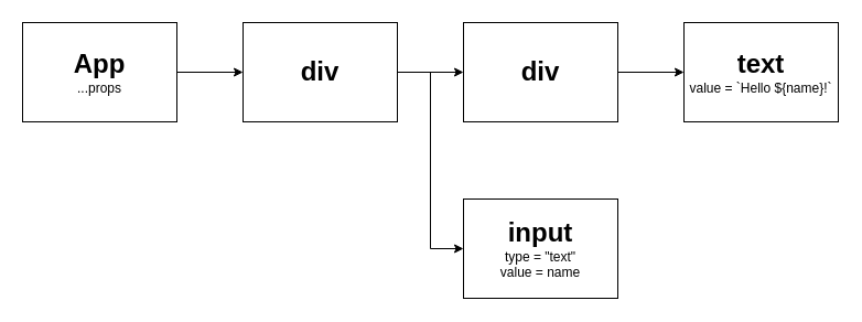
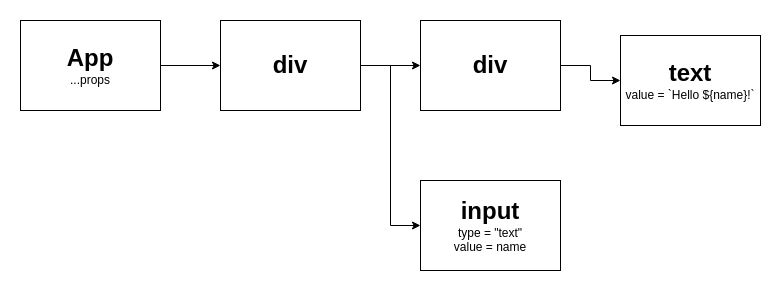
  <mxCell id="0" />
  <mxCell id="1" parent="0" />
  <mxCell id="2" style="edgeStyle=orthogonalEdgeStyle;rounded=0;orthogonalLoop=1;jettySize=auto;html=1;exitX=1;exitY=0.5;exitDx=0;exitDy=0;entryX=0;entryY=0.5;entryDx=0;entryDy=0;" edge="1" parent="1" source="3" target="6"><mxGeometry relative="1" as="geometry" /></mxCell>
  <mxCell id="3" value="&lt;font style=&quot;font-size: 24px&quot;&gt;&lt;b&gt;App&lt;/b&gt;&lt;/font&gt;&lt;br&gt;...props" style="rounded=0;whiteSpace=wrap;html=1;" vertex="1" parent="1"><mxGeometry x="20" y="20" width="140" height="90" as="geometry" /></mxCell>
  <mxCell id="4" style="edgeStyle=orthogonalEdgeStyle;rounded=0;orthogonalLoop=1;jettySize=auto;html=1;exitX=1;exitY=0.5;exitDx=0;exitDy=0;entryX=0;entryY=0.5;entryDx=0;entryDy=0;" edge="1" parent="1" source="6" target="8"><mxGeometry relative="1" as="geometry" /></mxCell>
  <mxCell id="5" style="edgeStyle=orthogonalEdgeStyle;rounded=0;orthogonalLoop=1;jettySize=auto;html=1;exitX=1;exitY=0.5;exitDx=0;exitDy=0;entryX=0;entryY=0.5;entryDx=0;entryDy=0;" edge="1" parent="1" source="6" target="10"><mxGeometry relative="1" as="geometry" /></mxCell>
  <mxCell id="6" value="&lt;font style=&quot;font-size: 24px&quot;&gt;&lt;b&gt;div&lt;/b&gt;&lt;/font&gt;" style="rounded=0;whiteSpace=wrap;html=1;" vertex="1" parent="1"><mxGeometry x="220" y="20" width="140" height="90" as="geometry" /></mxCell>
  <mxCell id="7" style="edgeStyle=orthogonalEdgeStyle;rounded=0;orthogonalLoop=1;jettySize=auto;html=1;exitX=1;exitY=0.5;exitDx=0;exitDy=0;entryX=0;entryY=0.5;entryDx=0;entryDy=0;" edge="1" parent="1" source="8" target="9"><mxGeometry relative="1" as="geometry" /></mxCell>
  <mxCell id="8" value="&lt;font style=&quot;font-size: 24px&quot;&gt;&lt;b&gt;div&lt;/b&gt;&lt;/font&gt;" style="rounded=0;whiteSpace=wrap;html=1;" vertex="1" parent="1"><mxGeometry x="420" y="20" width="140" height="90" as="geometry" /></mxCell>
- <mxCell id="9" value="&lt;font style=&quot;font-size: 24px&quot;&gt;&lt;b&gt;text&lt;/b&gt;&lt;/font&gt;&lt;br&gt;value = `Hello ${name}!`" style="rounded=0;whiteSpace=wrap;html=1;" vertex="1" parent="1"><mxGeometry x="620" y="20" width="140" height="90" as="geometry" /></mxCell>
+ <mxCell id="9" value="&lt;font style=&quot;font-size: 24px&quot;&gt;&lt;b&gt;text&lt;/b&gt;&lt;/font&gt;&lt;br&gt;value = `Hello ${name}!`" style="rounded=0;whiteSpace=wrap;html=1;" vertex="1" parent="1"><mxGeometry x="620" y="35" width="140" height="90" as="geometry" /></mxCell>
  <mxCell id="10" value="&lt;font style=&quot;font-size: 24px&quot;&gt;&lt;b&gt;input&lt;/b&gt;&lt;/font&gt;&lt;br&gt;type = &quot;text&quot;&lt;br&gt;value = name" style="rounded=0;whiteSpace=wrap;html=1;" vertex="1" parent="1"><mxGeometry x="420" y="180" width="140" height="90" as="geometry" /></mxCell>
